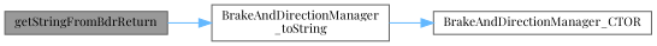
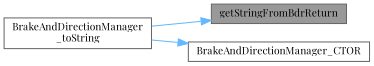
  digraph {
    fontname="Playfair Display"
    rankdir=RL
    node [color=grey40 fillcolor=white fontname="Playfair Display" fontsize=10 shape=box style=filled]
    edge [color=steelblue1 dir=back fontname="Playfair Display" fontsize=10 labelfontname=Helvetica labelfontsize=10 style=solid]
    n1 [color=gray40 fillcolor=grey60 fontcolor=black height=0.2 label=getStringFromBdrReturn width=0.4]
    n2 [height=0.2 label="BrakeAndDirectionManager\l_toString" width=0.4]
    n3 [height=0.2 label=BrakeAndDirectionManager_CTOR width=0.4]
-   n2 -> n1
+   n1 -> n2
    n3 -> n2
  }
